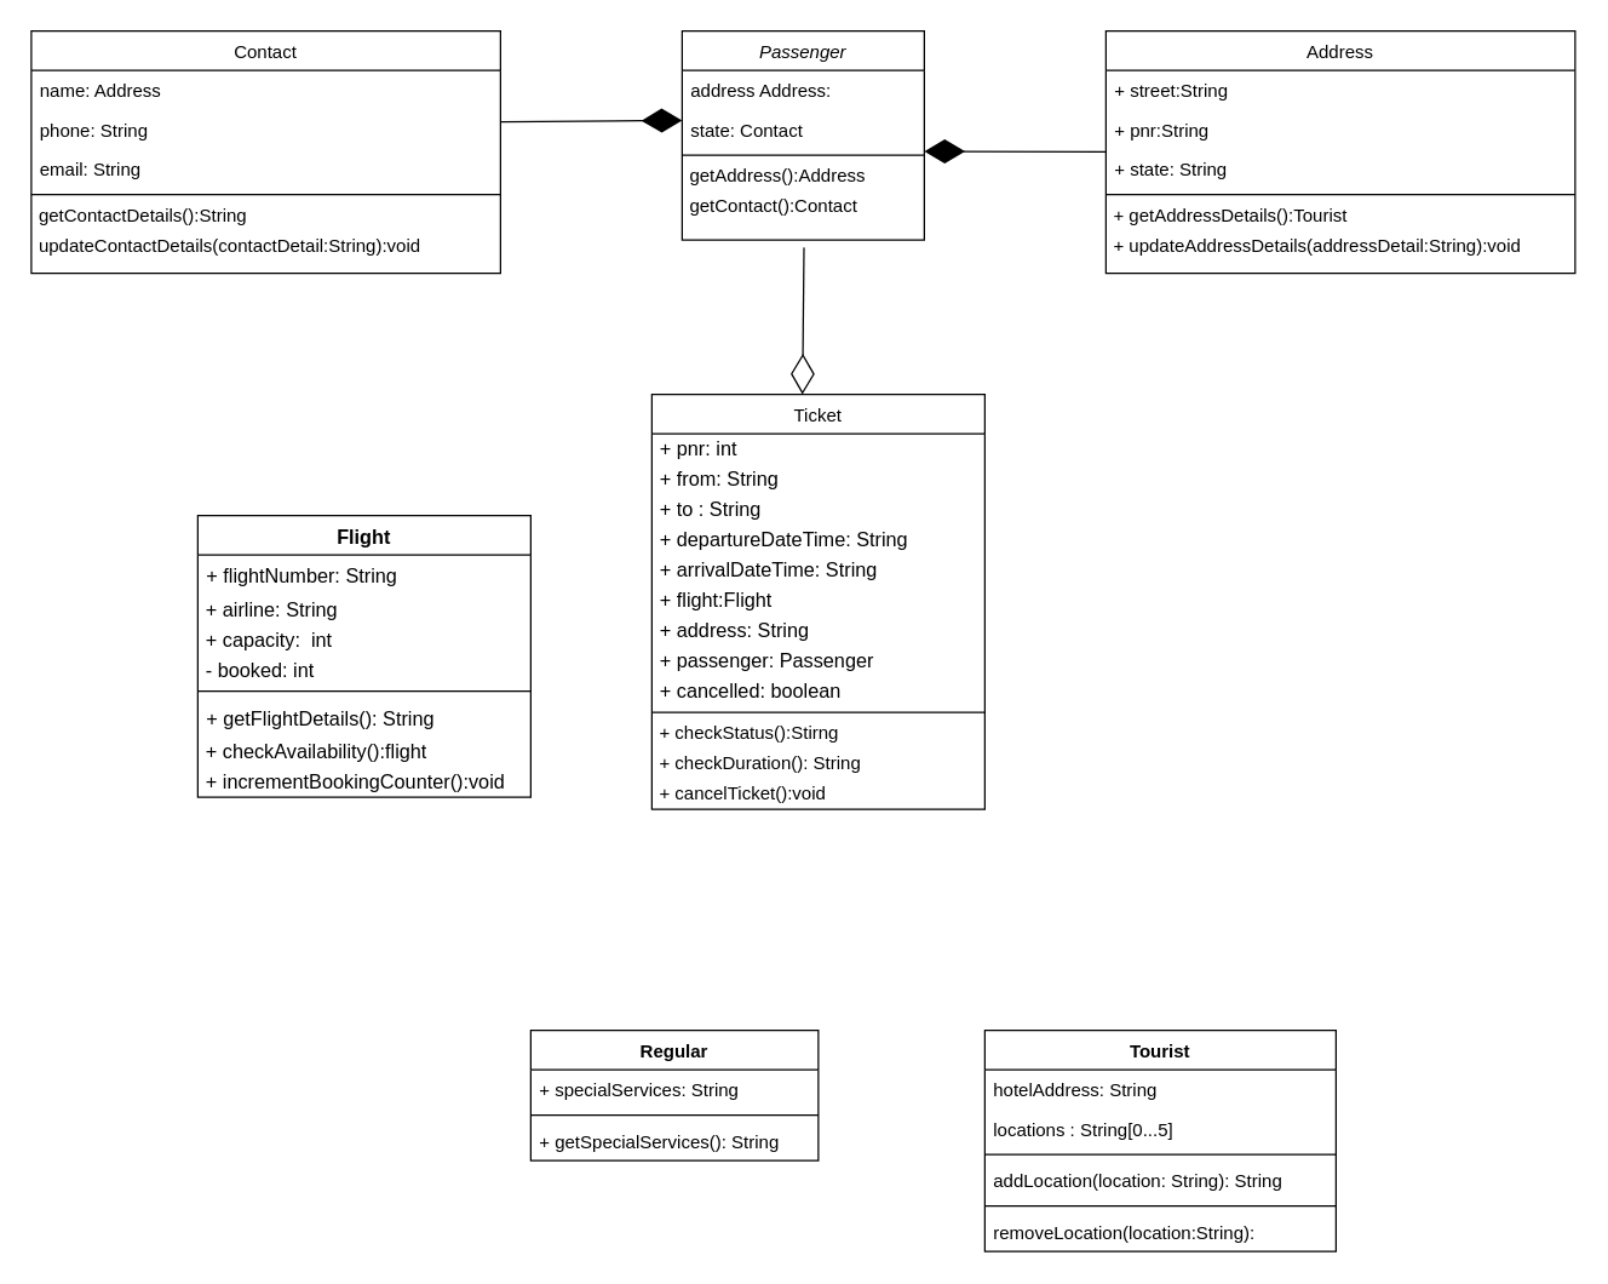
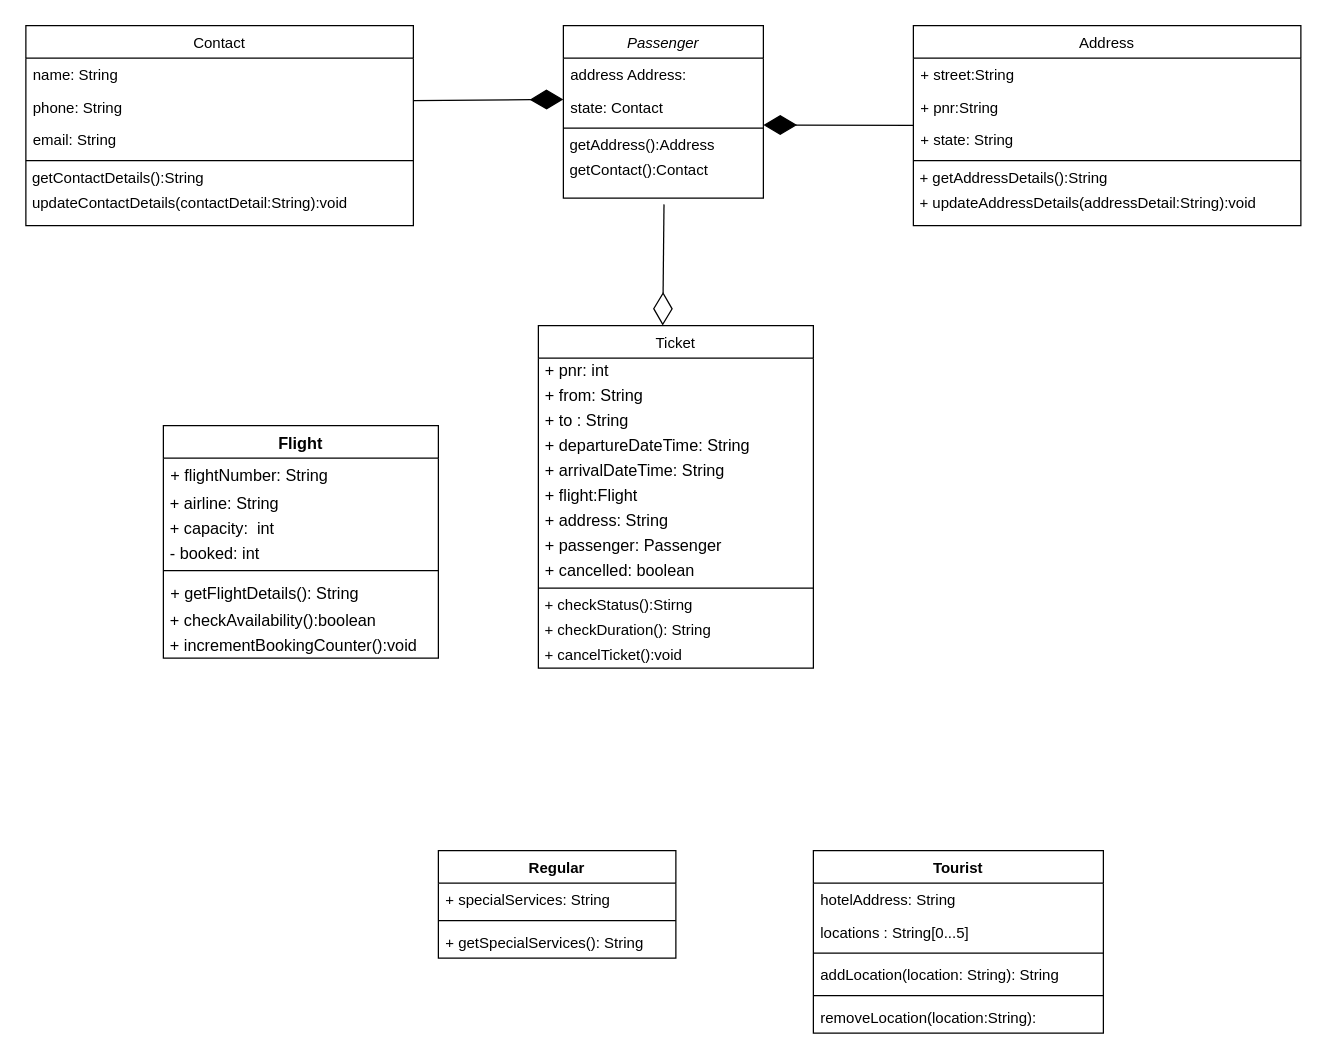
  <mxCell id="0" />
  <mxCell id="1" parent="0" />
  <mxCell id="2" value="Passenger" style="swimlane;fontStyle=2;align=center;verticalAlign=top;childLayout=stackLayout;horizontal=1;startSize=26;horizontalStack=0;resizeParent=1;resizeLast=0;collapsible=1;marginBottom=0;rounded=0;shadow=0;strokeWidth=1;" parent="1" vertex="1"><mxGeometry x="450" y="20" width="160" height="138" as="geometry"><mxRectangle x="230" y="140" width="160" height="26" as="alternateBounds" /></mxGeometry></mxCell>
  <mxCell id="3" value="address Address:" style="text;align=left;verticalAlign=top;spacingLeft=4;spacingRight=4;overflow=hidden;rotatable=0;points=[[0,0.5],[1,0.5]];portConstraint=eastwest;rounded=0;shadow=0;html=0;" parent="2" vertex="1"><mxGeometry y="26" width="160" height="26" as="geometry" /></mxCell>
  <mxCell id="4" value="state: Contact" style="text;align=left;verticalAlign=top;spacingLeft=4;spacingRight=4;overflow=hidden;rotatable=0;points=[[0,0.5],[1,0.5]];portConstraint=eastwest;rounded=0;shadow=0;html=0;" parent="2" vertex="1"><mxGeometry y="52" width="160" height="26" as="geometry" /></mxCell>
  <mxCell id="5" value="" style="line;html=1;strokeWidth=1;align=left;verticalAlign=middle;spacingTop=-1;spacingLeft=3;spacingRight=3;rotatable=0;labelPosition=right;points=[];portConstraint=eastwest;" parent="2" vertex="1"><mxGeometry y="78" width="160" height="8" as="geometry" /></mxCell>
  <mxCell id="6" value="&amp;nbsp;getAddress():Address" style="text;html=1;align=left;verticalAlign=middle;resizable=0;points=[];autosize=1;" parent="2" vertex="1"><mxGeometry y="86" width="160" height="20" as="geometry" /></mxCell>
  <mxCell id="7" value="&amp;nbsp;getContact():Contact" style="text;html=1;align=left;verticalAlign=middle;resizable=0;points=[];autosize=1;" parent="2" vertex="1"><mxGeometry y="106" width="160" height="20" as="geometry" /></mxCell>
  <mxCell id="8" value="Ticket" style="swimlane;fontStyle=0;align=center;verticalAlign=top;childLayout=stackLayout;horizontal=1;startSize=26;horizontalStack=0;resizeParent=1;resizeLast=0;collapsible=1;marginBottom=0;rounded=0;shadow=0;strokeWidth=1;" parent="1" vertex="1"><mxGeometry x="430" y="260" width="220" height="274" as="geometry"><mxRectangle x="340" y="380" width="170" height="26" as="alternateBounds" /></mxGeometry></mxCell>
  <mxCell id="9" value="&amp;nbsp;+ pnr: int" style="text;html=1;align=left;verticalAlign=middle;resizable=0;points=[];autosize=1;fontSize=13;" parent="8" vertex="1"><mxGeometry y="26" width="220" height="20" as="geometry" /></mxCell>
  <mxCell id="10" value="&amp;nbsp;+ from: String" style="text;html=1;align=left;verticalAlign=middle;resizable=0;points=[];autosize=1;fontSize=13;horizontal=1;" parent="8" vertex="1"><mxGeometry y="46" width="220" height="20" as="geometry" /></mxCell>
  <mxCell id="11" value="&amp;nbsp;+ to : String" style="text;html=1;align=left;verticalAlign=middle;resizable=0;points=[];autosize=1;fontSize=13;" parent="8" vertex="1"><mxGeometry y="66" width="220" height="20" as="geometry" /></mxCell>
  <mxCell id="12" value="&amp;nbsp;+ departureDateTime: String" style="text;html=1;align=left;verticalAlign=middle;resizable=0;points=[];autosize=1;fontSize=13;" parent="8" vertex="1"><mxGeometry y="86" width="220" height="20" as="geometry" /></mxCell>
  <mxCell id="13" value="&amp;nbsp;+ arrivalDateTime: String" style="text;html=1;align=left;verticalAlign=middle;resizable=0;points=[];autosize=1;fontSize=13;" parent="8" vertex="1"><mxGeometry y="106" width="220" height="20" as="geometry" /></mxCell>
  <mxCell id="14" value="&amp;nbsp;+ flight:Flight" style="text;html=1;align=left;verticalAlign=middle;resizable=0;points=[];autosize=1;fontSize=13;" parent="8" vertex="1"><mxGeometry y="126" width="220" height="20" as="geometry" /></mxCell>
  <mxCell id="15" value="&amp;nbsp;+ address: String" style="text;html=1;align=left;verticalAlign=middle;resizable=0;points=[];autosize=1;fontSize=13;" parent="8" vertex="1"><mxGeometry y="146" width="220" height="20" as="geometry" /></mxCell>
  <mxCell id="16" value="&amp;nbsp;+ passenger: Passenger" style="text;html=1;align=left;verticalAlign=middle;resizable=0;points=[];autosize=1;fontSize=13;" parent="8" vertex="1"><mxGeometry y="166" width="220" height="20" as="geometry" /></mxCell>
  <mxCell id="17" value="&amp;nbsp;+ cancelled: boolean" style="text;html=1;align=left;verticalAlign=middle;resizable=0;points=[];autosize=1;fontSize=13;" parent="8" vertex="1"><mxGeometry y="186" width="220" height="20" as="geometry" /></mxCell>
  <mxCell id="18" value="" style="line;html=1;strokeWidth=1;align=left;verticalAlign=middle;spacingTop=-1;spacingLeft=3;spacingRight=3;rotatable=0;labelPosition=right;points=[];portConstraint=eastwest;" parent="8" vertex="1"><mxGeometry y="206" width="220" height="8" as="geometry" /></mxCell>
  <mxCell id="19" value="&amp;nbsp;+ checkStatus():Stirng" style="text;html=1;align=left;verticalAlign=middle;resizable=0;points=[];autosize=1;" parent="8" vertex="1"><mxGeometry y="214" width="220" height="20" as="geometry" /></mxCell>
  <mxCell id="20" value="&amp;nbsp;+ checkDuration(): String" style="text;html=1;align=left;verticalAlign=middle;resizable=0;points=[];autosize=1;" parent="8" vertex="1"><mxGeometry y="234" width="220" height="20" as="geometry" /></mxCell>
  <mxCell id="21" value="&amp;nbsp;+ cancelTicket():void" style="text;html=1;align=left;verticalAlign=middle;resizable=0;points=[];autosize=1;" parent="8" vertex="1"><mxGeometry y="254" width="220" height="20" as="geometry" /></mxCell>
  <mxCell id="22" value="Address" style="swimlane;fontStyle=0;align=center;verticalAlign=top;childLayout=stackLayout;horizontal=1;startSize=26;horizontalStack=0;resizeParent=1;resizeLast=0;collapsible=1;marginBottom=0;rounded=0;shadow=0;strokeWidth=1;" parent="1" vertex="1"><mxGeometry x="730" y="20" width="310" height="160" as="geometry"><mxRectangle x="550" y="140" width="160" height="26" as="alternateBounds" /></mxGeometry></mxCell>
  <mxCell id="23" value="+ street:String" style="text;align=left;verticalAlign=top;spacingLeft=4;spacingRight=4;overflow=hidden;rotatable=0;points=[[0,0.5],[1,0.5]];portConstraint=eastwest;" parent="22" vertex="1"><mxGeometry y="26" width="310" height="26" as="geometry" /></mxCell>
  <mxCell id="24" value="+ pnr:String" style="text;align=left;verticalAlign=top;spacingLeft=4;spacingRight=4;overflow=hidden;rotatable=0;points=[[0,0.5],[1,0.5]];portConstraint=eastwest;rounded=0;shadow=0;html=0;" parent="22" vertex="1"><mxGeometry y="52" width="310" height="26" as="geometry" /></mxCell>
  <mxCell id="25" value="+ state: String" style="text;align=left;verticalAlign=top;spacingLeft=4;spacingRight=4;overflow=hidden;rotatable=0;points=[[0,0.5],[1,0.5]];portConstraint=eastwest;rounded=0;shadow=0;html=0;" parent="22" vertex="1"><mxGeometry y="78" width="310" height="26" as="geometry" /></mxCell>
  <mxCell id="26" value="" style="line;html=1;strokeWidth=1;align=left;verticalAlign=middle;spacingTop=-1;spacingLeft=3;spacingRight=3;rotatable=0;labelPosition=right;points=[];portConstraint=eastwest;" parent="22" vertex="1"><mxGeometry y="104" width="310" height="8" as="geometry" /></mxCell>
- <mxCell id="27" value="&amp;nbsp;+ getAddressDetails():Tourist" style="text;html=1;align=left;verticalAlign=middle;resizable=0;points=[];autosize=1;" parent="22" vertex="1"><mxGeometry y="112" width="310" height="20" as="geometry" /></mxCell>
+ <mxCell id="27" value="&amp;nbsp;+ getAddressDetails():String" style="text;html=1;align=left;verticalAlign=middle;resizable=0;points=[];autosize=1;" parent="22" vertex="1"><mxGeometry y="112" width="310" height="20" as="geometry" /></mxCell>
  <mxCell id="28" value="&amp;nbsp;+ updateAddressDetails(addressDetail:String):void" style="text;html=1;align=left;verticalAlign=middle;resizable=0;points=[];autosize=1;" parent="22" vertex="1"><mxGeometry y="132" width="310" height="20" as="geometry" /></mxCell>
  <mxCell id="29" value="Contact" style="swimlane;fontStyle=0;align=center;verticalAlign=top;childLayout=stackLayout;horizontal=1;startSize=26;horizontalStack=0;resizeParent=1;resizeLast=0;collapsible=1;marginBottom=0;rounded=0;shadow=0;strokeWidth=1;" parent="1" vertex="1"><mxGeometry x="20" y="20" width="310" height="160" as="geometry"><mxRectangle x="550" y="140" width="160" height="26" as="alternateBounds" /></mxGeometry></mxCell>
- <mxCell id="30" value="name: Address" style="text;align=left;verticalAlign=top;spacingLeft=4;spacingRight=4;overflow=hidden;rotatable=0;points=[[0,0.5],[1,0.5]];portConstraint=eastwest;" parent="29" vertex="1"><mxGeometry y="26" width="310" height="26" as="geometry" /></mxCell>
+ <mxCell id="30" value="name: String" style="text;align=left;verticalAlign=top;spacingLeft=4;spacingRight=4;overflow=hidden;rotatable=0;points=[[0,0.5],[1,0.5]];portConstraint=eastwest;" parent="29" vertex="1"><mxGeometry y="26" width="310" height="26" as="geometry" /></mxCell>
  <mxCell id="31" value="phone: String" style="text;align=left;verticalAlign=top;spacingLeft=4;spacingRight=4;overflow=hidden;rotatable=0;points=[[0,0.5],[1,0.5]];portConstraint=eastwest;rounded=0;shadow=0;html=0;" parent="29" vertex="1"><mxGeometry y="52" width="310" height="26" as="geometry" /></mxCell>
  <mxCell id="32" value="email: String" style="text;align=left;verticalAlign=top;spacingLeft=4;spacingRight=4;overflow=hidden;rotatable=0;points=[[0,0.5],[1,0.5]];portConstraint=eastwest;rounded=0;shadow=0;html=0;" parent="29" vertex="1"><mxGeometry y="78" width="310" height="26" as="geometry" /></mxCell>
  <mxCell id="33" value="" style="line;html=1;strokeWidth=1;align=left;verticalAlign=middle;spacingTop=-1;spacingLeft=3;spacingRight=3;rotatable=0;labelPosition=right;points=[];portConstraint=eastwest;" parent="29" vertex="1"><mxGeometry y="104" width="310" height="8" as="geometry" /></mxCell>
  <mxCell id="34" value="&amp;nbsp;getContactDetails():String" style="text;html=1;align=left;verticalAlign=middle;resizable=0;points=[];autosize=1;" parent="29" vertex="1"><mxGeometry y="112" width="310" height="20" as="geometry" /></mxCell>
  <mxCell id="35" value="&amp;nbsp;updateContactDetails(contactDetail:String):void" style="text;html=1;align=left;verticalAlign=middle;resizable=0;points=[];autosize=1;" parent="29" vertex="1"><mxGeometry y="132" width="310" height="20" as="geometry" /></mxCell>
  <mxCell id="36" value="Regular" style="swimlane;fontStyle=1;align=center;verticalAlign=top;childLayout=stackLayout;horizontal=1;startSize=26;horizontalStack=0;resizeParent=1;resizeParentMax=0;resizeLast=0;collapsible=1;marginBottom=0;" parent="1" vertex="1"><mxGeometry x="350" y="680" width="190" height="86" as="geometry" /></mxCell>
  <mxCell id="37" value="+ specialServices: String" style="text;strokeColor=none;fillColor=none;align=left;verticalAlign=top;spacingLeft=4;spacingRight=4;overflow=hidden;rotatable=0;points=[[0,0.5],[1,0.5]];portConstraint=eastwest;" parent="36" vertex="1"><mxGeometry y="26" width="190" height="26" as="geometry" /></mxCell>
  <mxCell id="38" value="" style="line;strokeWidth=1;fillColor=none;align=left;verticalAlign=middle;spacingTop=-1;spacingLeft=3;spacingRight=3;rotatable=0;labelPosition=right;points=[];portConstraint=eastwest;" parent="36" vertex="1"><mxGeometry y="52" width="190" height="8" as="geometry" /></mxCell>
  <mxCell id="39" value="+ getSpecialServices(): String" style="text;strokeColor=none;fillColor=none;align=left;verticalAlign=top;spacingLeft=4;spacingRight=4;overflow=hidden;rotatable=0;points=[[0,0.5],[1,0.5]];portConstraint=eastwest;" parent="36" vertex="1"><mxGeometry y="60" width="190" height="26" as="geometry" /></mxCell>
  <mxCell id="40" value="Tourist" style="swimlane;fontStyle=1;align=center;verticalAlign=top;childLayout=stackLayout;horizontal=1;startSize=26;horizontalStack=0;resizeParent=1;resizeParentMax=0;resizeLast=0;collapsible=1;marginBottom=0;" parent="1" vertex="1"><mxGeometry x="650" y="680" width="232" height="146" as="geometry" /></mxCell>
  <mxCell id="41" value="hotelAddress: String" style="text;strokeColor=none;fillColor=none;align=left;verticalAlign=top;spacingLeft=4;spacingRight=4;overflow=hidden;rotatable=0;points=[[0,0.5],[1,0.5]];portConstraint=eastwest;" parent="40" vertex="1"><mxGeometry y="26" width="232" height="26" as="geometry" /></mxCell>
  <mxCell id="42" value="locations : String[0...5]" style="text;strokeColor=none;fillColor=none;align=left;verticalAlign=top;spacingLeft=4;spacingRight=4;overflow=hidden;rotatable=0;points=[[0,0.5],[1,0.5]];portConstraint=eastwest;" parent="40" vertex="1"><mxGeometry y="52" width="232" height="26" as="geometry" /></mxCell>
  <mxCell id="43" value="" style="line;strokeWidth=1;fillColor=none;align=left;verticalAlign=middle;spacingTop=-1;spacingLeft=3;spacingRight=3;rotatable=0;labelPosition=right;points=[];portConstraint=eastwest;" parent="40" vertex="1"><mxGeometry y="78" width="232" height="8" as="geometry" /></mxCell>
  <mxCell id="44" value="addLocation(location: String): String" style="text;strokeColor=none;fillColor=none;align=left;verticalAlign=top;spacingLeft=4;spacingRight=4;overflow=hidden;rotatable=0;points=[[0,0.5],[1,0.5]];portConstraint=eastwest;" parent="40" vertex="1"><mxGeometry y="86" width="232" height="26" as="geometry" /></mxCell>
  <mxCell id="45" value="" style="line;strokeWidth=1;fillColor=none;align=left;verticalAlign=middle;spacingTop=-1;spacingLeft=3;spacingRight=3;rotatable=0;labelPosition=right;points=[];portConstraint=eastwest;" parent="40" vertex="1"><mxGeometry y="112" width="232" height="8" as="geometry" /></mxCell>
  <mxCell id="46" value="removeLocation(location:String): " style="text;strokeColor=none;fillColor=none;align=left;verticalAlign=top;spacingLeft=4;spacingRight=4;overflow=hidden;rotatable=0;points=[[0,0.5],[1,0.5]];portConstraint=eastwest;" parent="40" vertex="1"><mxGeometry y="120" width="232" height="26" as="geometry" /></mxCell>
  <mxCell id="47" value="" style="endArrow=diamondThin;endFill=1;endSize=24;html=1;fontSize=13;" parent="1" edge="1"><mxGeometry width="160" relative="1" as="geometry"><mxPoint x="330" y="80" as="sourcePoint" /><mxPoint x="450" y="79" as="targetPoint" /></mxGeometry></mxCell>
  <mxCell id="48" value="" style="endArrow=diamondThin;endFill=1;endSize=24;html=1;fontSize=13;exitX=-0.001;exitY=0.069;exitDx=0;exitDy=0;exitPerimeter=0;" parent="1" source="25" edge="1"><mxGeometry width="160" relative="1" as="geometry"><mxPoint x="700" y="99.5" as="sourcePoint" /><mxPoint x="610" y="99.5" as="targetPoint" /></mxGeometry></mxCell>
  <mxCell id="49" value="Flight" style="swimlane;fontStyle=1;align=center;verticalAlign=top;childLayout=stackLayout;horizontal=1;startSize=26;horizontalStack=0;resizeParent=1;resizeParentMax=0;resizeLast=0;collapsible=1;marginBottom=0;fontSize=13;" parent="1" vertex="1"><mxGeometry x="130" y="340" width="220" height="186" as="geometry" /></mxCell>
  <mxCell id="50" value="+ flightNumber: String" style="text;strokeColor=none;fillColor=none;align=left;verticalAlign=top;spacingLeft=4;spacingRight=4;overflow=hidden;rotatable=0;points=[[0,0.5],[1,0.5]];portConstraint=eastwest;fontSize=13;" parent="49" vertex="1"><mxGeometry y="26" width="220" height="26" as="geometry" /></mxCell>
  <mxCell id="51" value="&amp;nbsp;+ airline: String" style="text;html=1;align=left;verticalAlign=middle;resizable=0;points=[];autosize=1;fontSize=13;" parent="49" vertex="1"><mxGeometry y="52" width="220" height="20" as="geometry" /></mxCell>
  <mxCell id="52" value="&amp;nbsp;+ capacity:&amp;nbsp; int" style="text;html=1;align=left;verticalAlign=middle;resizable=0;points=[];autosize=1;fontSize=13;" parent="49" vertex="1"><mxGeometry y="72" width="220" height="20" as="geometry" /></mxCell>
  <mxCell id="53" value="&amp;nbsp;- booked: int" style="text;html=1;align=left;verticalAlign=middle;resizable=0;points=[];autosize=1;fontSize=13;" parent="49" vertex="1"><mxGeometry y="92" width="220" height="20" as="geometry" /></mxCell>
  <mxCell id="54" value="" style="line;strokeWidth=1;fillColor=none;align=left;verticalAlign=middle;spacingTop=-1;spacingLeft=3;spacingRight=3;rotatable=0;labelPosition=right;points=[];portConstraint=eastwest;" parent="49" vertex="1"><mxGeometry y="112" width="220" height="8" as="geometry" /></mxCell>
  <mxCell id="55" value="+ getFlightDetails(): String" style="text;strokeColor=none;fillColor=none;align=left;verticalAlign=top;spacingLeft=4;spacingRight=4;overflow=hidden;rotatable=0;points=[[0,0.5],[1,0.5]];portConstraint=eastwest;fontSize=13;" parent="49" vertex="1"><mxGeometry y="120" width="220" height="26" as="geometry" /></mxCell>
- <mxCell id="56" value="&amp;nbsp;+ checkAvailability():flight" style="text;html=1;align=left;verticalAlign=middle;resizable=0;points=[];autosize=1;fontSize=13;" parent="49" vertex="1"><mxGeometry y="146" width="220" height="20" as="geometry" /></mxCell>
+ <mxCell id="56" value="&amp;nbsp;+ checkAvailability():boolean" style="text;html=1;align=left;verticalAlign=middle;resizable=0;points=[];autosize=1;fontSize=13;" parent="49" vertex="1"><mxGeometry y="146" width="220" height="20" as="geometry" /></mxCell>
  <mxCell id="57" value="&amp;nbsp;+ incrementBookingCounter():void" style="text;html=1;align=left;verticalAlign=middle;resizable=0;points=[];autosize=1;fontSize=13;" parent="49" vertex="1"><mxGeometry y="166" width="220" height="20" as="geometry" /></mxCell>
  <mxCell id="58" value="" style="endArrow=diamondThin;endFill=0;endSize=24;html=1;fontSize=13;" parent="1" edge="1"><mxGeometry width="160" relative="1" as="geometry"><mxPoint x="530.5" y="163" as="sourcePoint" /><mxPoint x="529.5" y="260" as="targetPoint" /></mxGeometry></mxCell>
